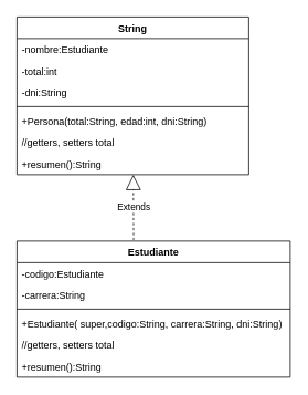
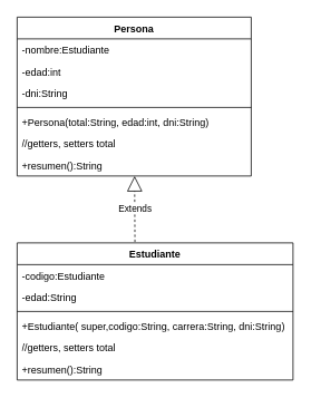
  <mxCell id="0" />
  <mxCell id="1" parent="0" />
- <mxCell id="2" value="String" style="swimlane;fontStyle=1;align=center;verticalAlign=top;childLayout=stackLayout;horizontal=1;startSize=26;horizontalStack=0;resizeParent=1;resizeParentMax=0;resizeLast=0;collapsible=1;marginBottom=0;whiteSpace=wrap;html=1;" parent="1" vertex="1"><mxGeometry x="20" y="20" width="280" height="190" as="geometry" /></mxCell>
+ <mxCell id="2" value="Persona" style="swimlane;fontStyle=1;align=center;verticalAlign=top;childLayout=stackLayout;horizontal=1;startSize=26;horizontalStack=0;resizeParent=1;resizeParentMax=0;resizeLast=0;collapsible=1;marginBottom=0;whiteSpace=wrap;html=1;" parent="1" vertex="1"><mxGeometry x="20" y="20" width="280" height="190" as="geometry" /></mxCell>
  <mxCell id="3" value="-nombre:Estudiante" style="text;strokeColor=none;fillColor=none;align=left;verticalAlign=top;spacingLeft=4;spacingRight=4;overflow=hidden;rotatable=0;points=[[0,0.5],[1,0.5]];portConstraint=eastwest;whiteSpace=wrap;html=1;" parent="2" vertex="1"><mxGeometry y="26" width="280" height="26" as="geometry" /></mxCell>
- <mxCell id="4" value="-total:int" style="text;strokeColor=none;fillColor=none;align=left;verticalAlign=top;spacingLeft=4;spacingRight=4;overflow=hidden;rotatable=0;points=[[0,0.5],[1,0.5]];portConstraint=eastwest;whiteSpace=wrap;html=1;" parent="2" vertex="1"><mxGeometry y="52" width="280" height="26" as="geometry" /></mxCell>
+ <mxCell id="4" value="-edad:int" style="text;strokeColor=none;fillColor=none;align=left;verticalAlign=top;spacingLeft=4;spacingRight=4;overflow=hidden;rotatable=0;points=[[0,0.5],[1,0.5]];portConstraint=eastwest;whiteSpace=wrap;html=1;" parent="2" vertex="1"><mxGeometry y="52" width="280" height="26" as="geometry" /></mxCell>
  <mxCell id="5" value="-dni:String" style="text;strokeColor=none;fillColor=none;align=left;verticalAlign=top;spacingLeft=4;spacingRight=4;overflow=hidden;rotatable=0;points=[[0,0.5],[1,0.5]];portConstraint=eastwest;whiteSpace=wrap;html=1;" parent="2" vertex="1"><mxGeometry y="78" width="280" height="26" as="geometry" /></mxCell>
  <mxCell id="6" value="" style="line;strokeWidth=1;fillColor=none;align=left;verticalAlign=middle;spacingTop=-1;spacingLeft=3;spacingRight=3;rotatable=0;labelPosition=right;points=[];portConstraint=eastwest;strokeColor=inherit;" parent="2" vertex="1"><mxGeometry y="104" width="280" height="8" as="geometry" /></mxCell>
  <mxCell id="7" value="+Persona(total:String, edad:int, dni:String)" style="text;strokeColor=none;fillColor=none;align=left;verticalAlign=top;spacingLeft=4;spacingRight=4;overflow=hidden;rotatable=0;points=[[0,0.5],[1,0.5]];portConstraint=eastwest;whiteSpace=wrap;html=1;" parent="2" vertex="1"><mxGeometry y="112" width="280" height="26" as="geometry" /></mxCell>
  <mxCell id="8" value="//getters, setters total" style="text;strokeColor=none;fillColor=none;align=left;verticalAlign=top;spacingLeft=4;spacingRight=4;overflow=hidden;rotatable=0;points=[[0,0.5],[1,0.5]];portConstraint=eastwest;whiteSpace=wrap;html=1;" parent="2" vertex="1"><mxGeometry y="138" width="280" height="26" as="geometry" /></mxCell>
  <mxCell id="9" value="+resumen():String" style="text;strokeColor=none;fillColor=none;align=left;verticalAlign=top;spacingLeft=4;spacingRight=4;overflow=hidden;rotatable=0;points=[[0,0.5],[1,0.5]];portConstraint=eastwest;whiteSpace=wrap;html=1;" parent="2" vertex="1"><mxGeometry y="164" width="280" height="26" as="geometry" /></mxCell>
  <mxCell id="10" value="Estudiante" style="swimlane;fontStyle=1;align=center;verticalAlign=top;childLayout=stackLayout;horizontal=1;startSize=26;horizontalStack=0;resizeParent=1;resizeParentMax=0;resizeLast=0;collapsible=1;marginBottom=0;whiteSpace=wrap;html=1;" parent="1" vertex="1"><mxGeometry x="20" y="290" width="330" height="164" as="geometry" /></mxCell>
  <mxCell id="11" value="-codigo:Estudiante" style="text;strokeColor=none;fillColor=none;align=left;verticalAlign=top;spacingLeft=4;spacingRight=4;overflow=hidden;rotatable=0;points=[[0,0.5],[1,0.5]];portConstraint=eastwest;whiteSpace=wrap;html=1;" parent="10" vertex="1"><mxGeometry y="26" width="330" height="26" as="geometry" /></mxCell>
- <mxCell id="12" value="-carrera:String" style="text;strokeColor=none;fillColor=none;align=left;verticalAlign=top;spacingLeft=4;spacingRight=4;overflow=hidden;rotatable=0;points=[[0,0.5],[1,0.5]];portConstraint=eastwest;whiteSpace=wrap;html=1;" parent="10" vertex="1"><mxGeometry y="52" width="330" height="26" as="geometry" /></mxCell>
+ <mxCell id="12" value="-edad:String" style="text;strokeColor=none;fillColor=none;align=left;verticalAlign=top;spacingLeft=4;spacingRight=4;overflow=hidden;rotatable=0;points=[[0,0.5],[1,0.5]];portConstraint=eastwest;whiteSpace=wrap;html=1;" parent="10" vertex="1"><mxGeometry y="52" width="330" height="26" as="geometry" /></mxCell>
  <mxCell id="13" value="" style="line;strokeWidth=1;fillColor=none;align=left;verticalAlign=middle;spacingTop=-1;spacingLeft=3;spacingRight=3;rotatable=0;labelPosition=right;points=[];portConstraint=eastwest;strokeColor=inherit;" parent="10" vertex="1"><mxGeometry y="78" width="330" height="8" as="geometry" /></mxCell>
  <mxCell id="14" value="+Estudiante( super,&lt;span style=&quot;background-color: transparent; color: light-dark(rgb(0, 0, 0), rgb(255, 255, 255));&quot;&gt;codigo:String, carrera:String, dni:String)&lt;/span&gt;" style="text;strokeColor=none;fillColor=none;align=left;verticalAlign=top;spacingLeft=4;spacingRight=4;overflow=hidden;rotatable=0;points=[[0,0.5],[1,0.5]];portConstraint=eastwest;whiteSpace=wrap;html=1;" parent="10" vertex="1"><mxGeometry y="86" width="330" height="26" as="geometry" /></mxCell>
  <mxCell id="15" value="//getters, setters total" style="text;strokeColor=none;fillColor=none;align=left;verticalAlign=top;spacingLeft=4;spacingRight=4;overflow=hidden;rotatable=0;points=[[0,0.5],[1,0.5]];portConstraint=eastwest;whiteSpace=wrap;html=1;" parent="10" vertex="1"><mxGeometry y="112" width="330" height="26" as="geometry" /></mxCell>
  <mxCell id="16" value="+resumen():String" style="text;strokeColor=none;fillColor=none;align=left;verticalAlign=top;spacingLeft=4;spacingRight=4;overflow=hidden;rotatable=0;points=[[0,0.5],[1,0.5]];portConstraint=eastwest;whiteSpace=wrap;html=1;" parent="10" vertex="1"><mxGeometry y="138" width="330" height="26" as="geometry" /></mxCell>
  <mxCell id="17" value="Extends" style="endArrow=block;endSize=16;endFill=0;html=1;rounded=0;exitX=0.427;exitY=-0.006;exitDx=0;exitDy=0;exitPerimeter=0;dashed=1;" parent="1" source="10" target="2" edge="1"><mxGeometry width="160" relative="1" as="geometry"><mxPoint x="190" y="260" as="sourcePoint" /><mxPoint x="170" y="10" as="targetPoint" /></mxGeometry></mxCell>
